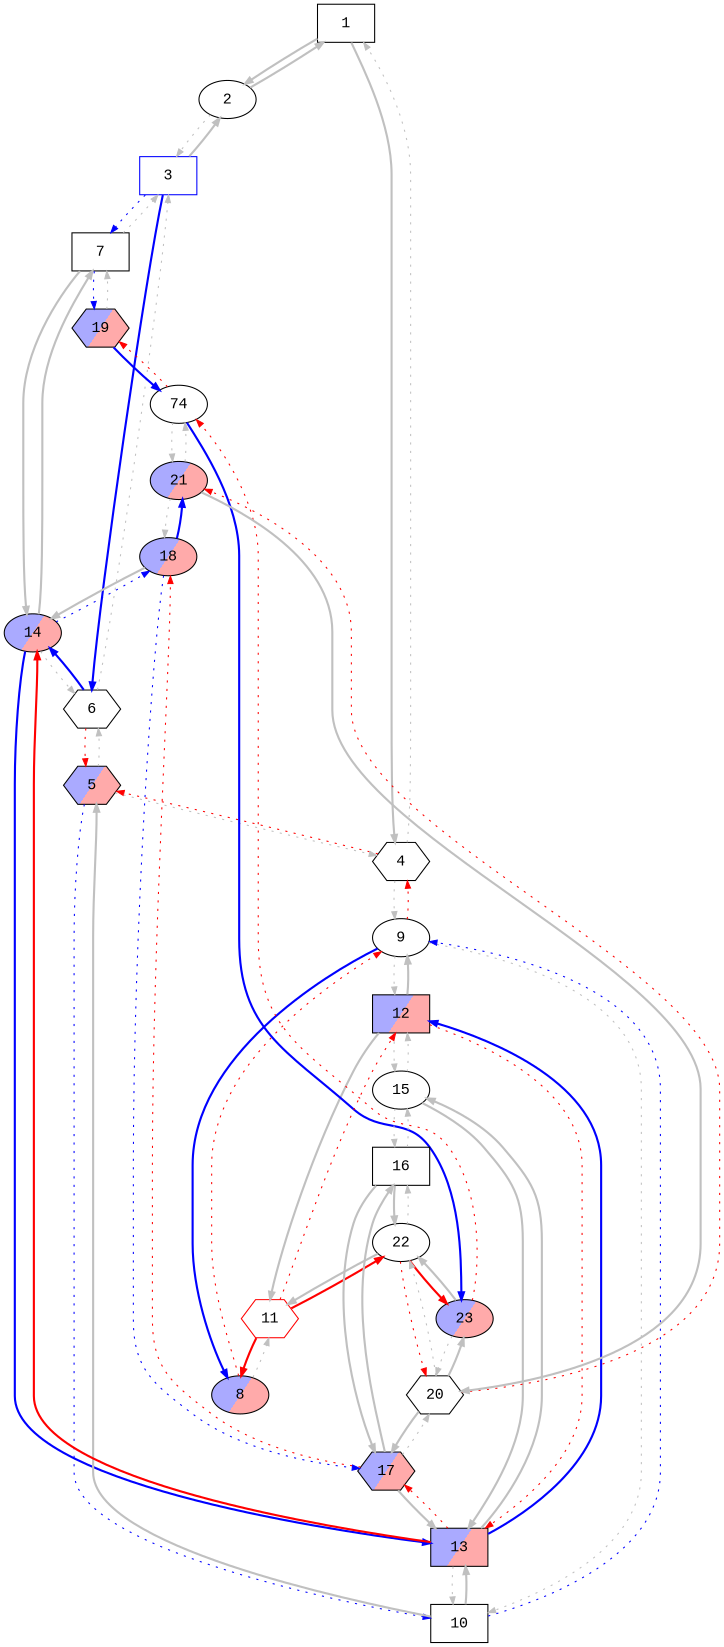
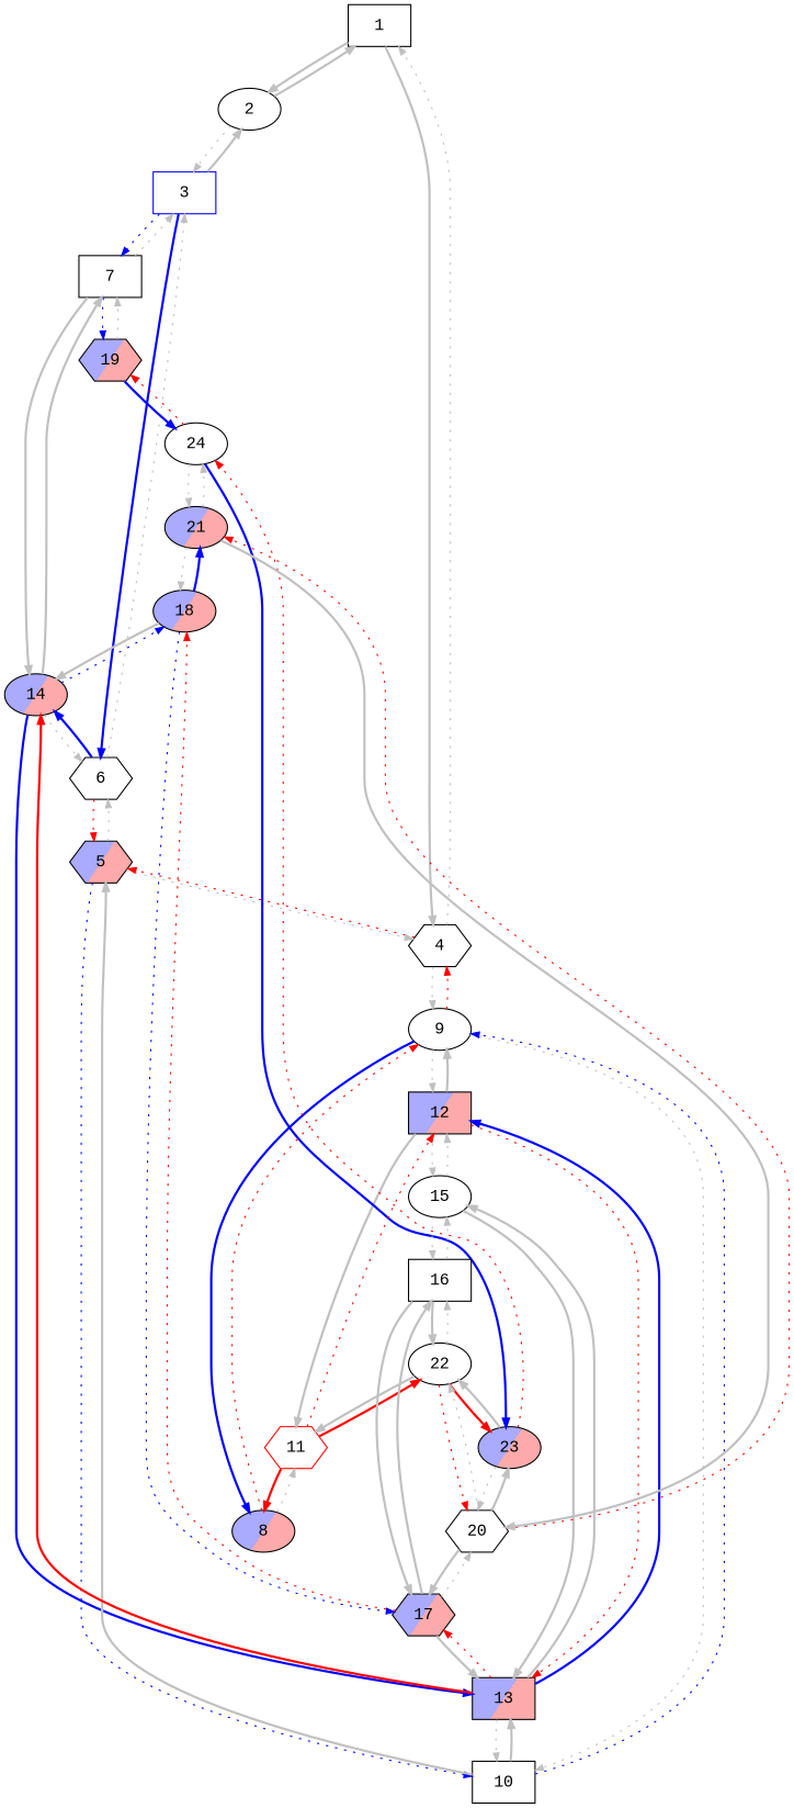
  digraph {
    fontname="Liberation Mono"
    node [fontname="Liberation Mono" shape=ellipse]
    edge [arrowsize=0.7 color=gray fontname="Liberation Mono" style=dotted]
    1 [shape=box]
    2
    4 [shape=hexagon]
    3 [color=blue shape=box]
    5 [fillcolor="#ffaaaa;0.5:#aaaaff" gradientangle=135 shape=hexagon style=filled]
    9
    6 [shape=hexagon]
    7 [shape=box]
    14 [fillcolor="#ffaaaa;0.5:#aaaaff" gradientangle=135 style=filled]
    19 [fillcolor="#ffaaaa;0.5:#aaaaff" gradientangle=135 shape=hexagon style=filled]
    10 [shape=box]
    8 [fillcolor="#ffaaaa;0.5:#aaaaff" gradientangle=135 style=filled]
    12 [fillcolor="#ffaaaa;0.5:#aaaaff" gradientangle=135 shape=box style=filled]
    13 [fillcolor="#ffaaaa;0.5:#aaaaff" gradientangle=135 shape=box style=filled]
    18 [fillcolor="#ffaaaa;0.5:#aaaaff" gradientangle=135 style=filled]
-   24 [label=74]
+   24
    11 [color=red shape=hexagon]
    22
    15
    17 [fillcolor="#ffaaaa;0.5:#aaaaff" gradientangle=135 shape=hexagon style=filled]
    16 [shape=box]
    20 [shape=hexagon]
    23 [fillcolor="#ffaaaa;0.5:#aaaaff" gradientangle=135 style=filled]
    21 [fillcolor="#ffaaaa;0.5:#aaaaff" gradientangle=135 style=filled]
    1 -> 2 [style=bold]
    1 -> 4 [style=bold]
    2 -> 1 [style=bold]
    2 -> 3
    4 -> 1
    4 -> 5 [color=red]
    4 -> 9
    3 -> 2 [style=bold]
    3 -> 6 [color=blue style=bold]
    3 -> 7 [color=blue]
    5 -> 4
    5 -> 6
    5 -> 10 [color=blue]
    9 -> 4 [color=red]
    9 -> 10
    9 -> 8 [color=blue style=bold]
    9 -> 12
    6 -> 3
    6 -> 5 [color=red]
    6 -> 14 [color=blue style=bold]
    7 -> 3
    7 -> 14 [style=bold]
    7 -> 19 [color=blue]
    14 -> 6
    14 -> 7 [style=bold]
    14 -> 13 [color=blue style=bold]
    14 -> 18 [color=blue]
    19 -> 7
    19 -> 24 [color=blue style=bold]
    10 -> 5 [style=bold]
    10 -> 9 [color=blue]
    10 -> 13 [style=bold]
    8 -> 9 [color=red]
    8 -> 11
    12 -> 9 [style=bold]
    12 -> 13 [color=red]
    12 -> 11 [style=bold]
    12 -> 15
    13 -> 14 [color=red style=bold]
    13 -> 10
    13 -> 12 [color=blue style=bold]
    13 -> 15 [style=bold]
    13 -> 17 [color=red]
    18 -> 14 [style=bold]
    18 -> 17 [color=blue]
    18 -> 21 [color=blue style=bold]
    24 -> 19 [color=red]
    24 -> 23 [color=blue style=bold]
    24 -> 21
    11 -> 8 [color=red style=bold]
    11 -> 12 [color=red]
    11 -> 22 [color=red style=bold]
    22 -> 11 [style=bold]
    22 -> 16
    22 -> 20 [color=red]
    22 -> 23 [color=red style=bold]
    15 -> 12
    15 -> 13 [style=bold]
    15 -> 16
    17 -> 13 [style=bold]
    17 -> 18 [color=red]
    17 -> 16 [style=bold]
    17 -> 20
    16 -> 22 [style=bold]
    16 -> 15
    16 -> 17 [style=bold]
    20 -> 22
    20 -> 17 [style=bold]
    20 -> 23 [style=bold]
    20 -> 21 [color=red]
    23 -> 24 [color=red]
    23 -> 22 [style=bold]
    23 -> 20
    21 -> 18
    21 -> 24
    21 -> 20 [style=bold]
  }
